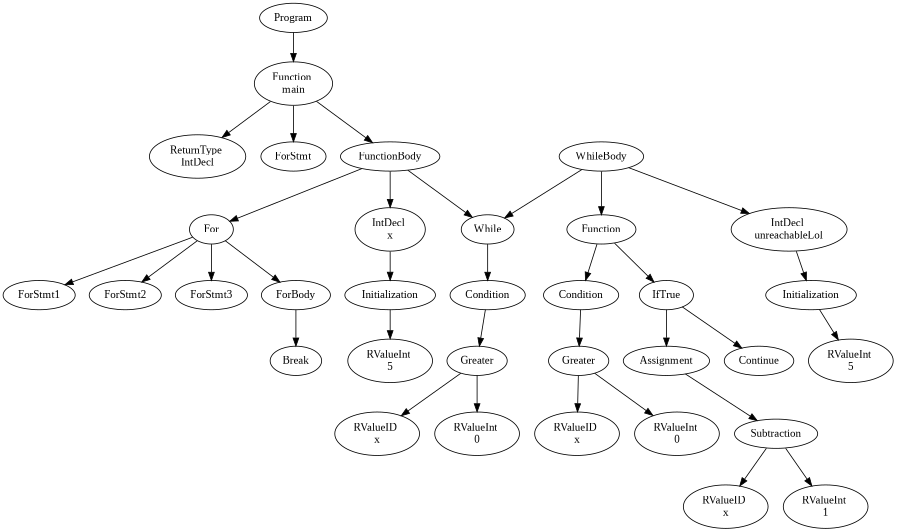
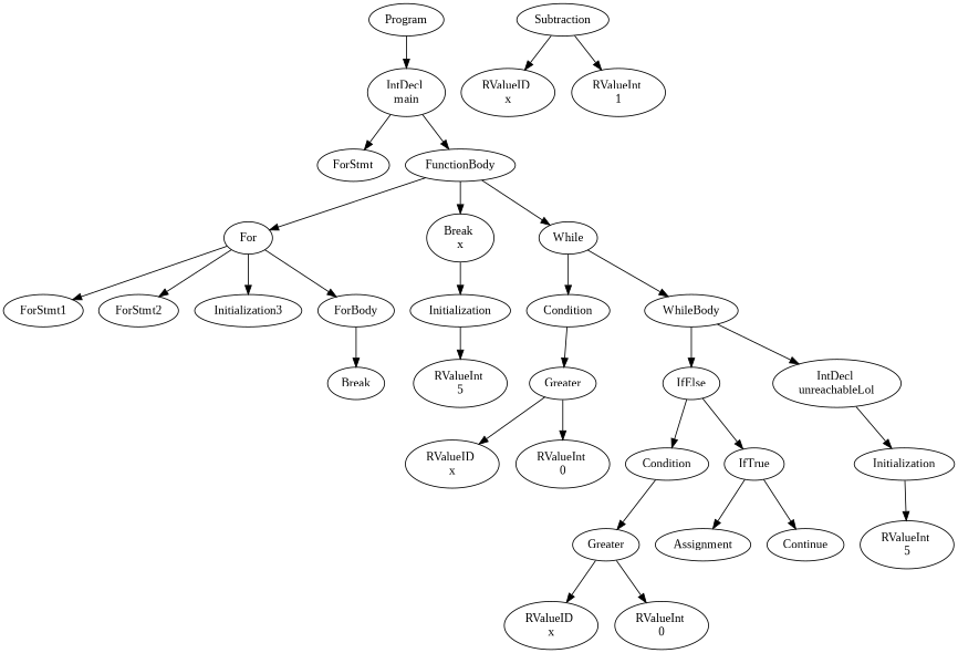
  digraph {
    fontname="Liberation Serif"
    node [fontname="Liberation Serif"]
    edge [fontname="Liberation Serif"]
    n1 [label=Program]
-   n2 [label="Function \nmain"]
-   n3 [label="ReturnType \nIntDecl"]
+   n2 [label="IntDecl \nmain"]
    n4 [label=ForStmt]
    n5 [label=FunctionBody]
    n6 [label=For]
-   n7 [label="IntDecl \nx"]
+   n7 [label="Break \nx"]
    n8 [label=While]
    n9 [label=ForStmt1]
    n10 [label=ForStmt2]
-   n11 [label=ForStmt3]
+   n11 [label=Initialization3]
    n12 [label=ForBody]
    n13 [label=Initialization]
    n14 [label=Condition]
    n15 [label=WhileBody]
    n16 [label=Break]
    n17 [label="RValueInt \n5"]
    n18 [label=Greater]
-   n19 [label=Function]
+   n19 [label=IfElse]
    n20 [label="IntDecl \nunreachableLol"]
    n21 [label="RValueID \nx"]
    n22 [label="RValueInt \n0"]
    n23 [label=Condition]
    n24 [label=IfTrue]
    n25 [label=Initialization]
    n26 [label=Greater]
    n27 [label=Assignment]
    n28 [label=Continue]
    n29 [label="RValueID \nx"]
    n30 [label="RValueInt \n0"]
    n31 [label=Subtraction]
    n32 [label="RValueID \nx"]
    n33 [label="RValueInt \n1"]
    n34 [label="RValueInt \n5"]
    n1 -> n2
-   n2 -> n3
    n2 -> n4
    n2 -> n5
    n5 -> n6
    n5 -> n7
    n5 -> n8
    n6 -> n9
    n6 -> n10
    n6 -> n11
    n6 -> n12
    n7 -> n13
    n8 -> n14
-   n15 -> n8
+   n8 -> n15
    n12 -> n16
    n13 -> n17
    n14 -> n18
    n15 -> n19
    n15 -> n20
    n18 -> n21
    n18 -> n22
    n19 -> n23
    n19 -> n24
    n20 -> n25
    n23 -> n26
    n24 -> n27
    n24 -> n28
    n25 -> n34
    n26 -> n29
    n26 -> n30
-   n27 -> n31
    n31 -> n32
    n31 -> n33
  }
